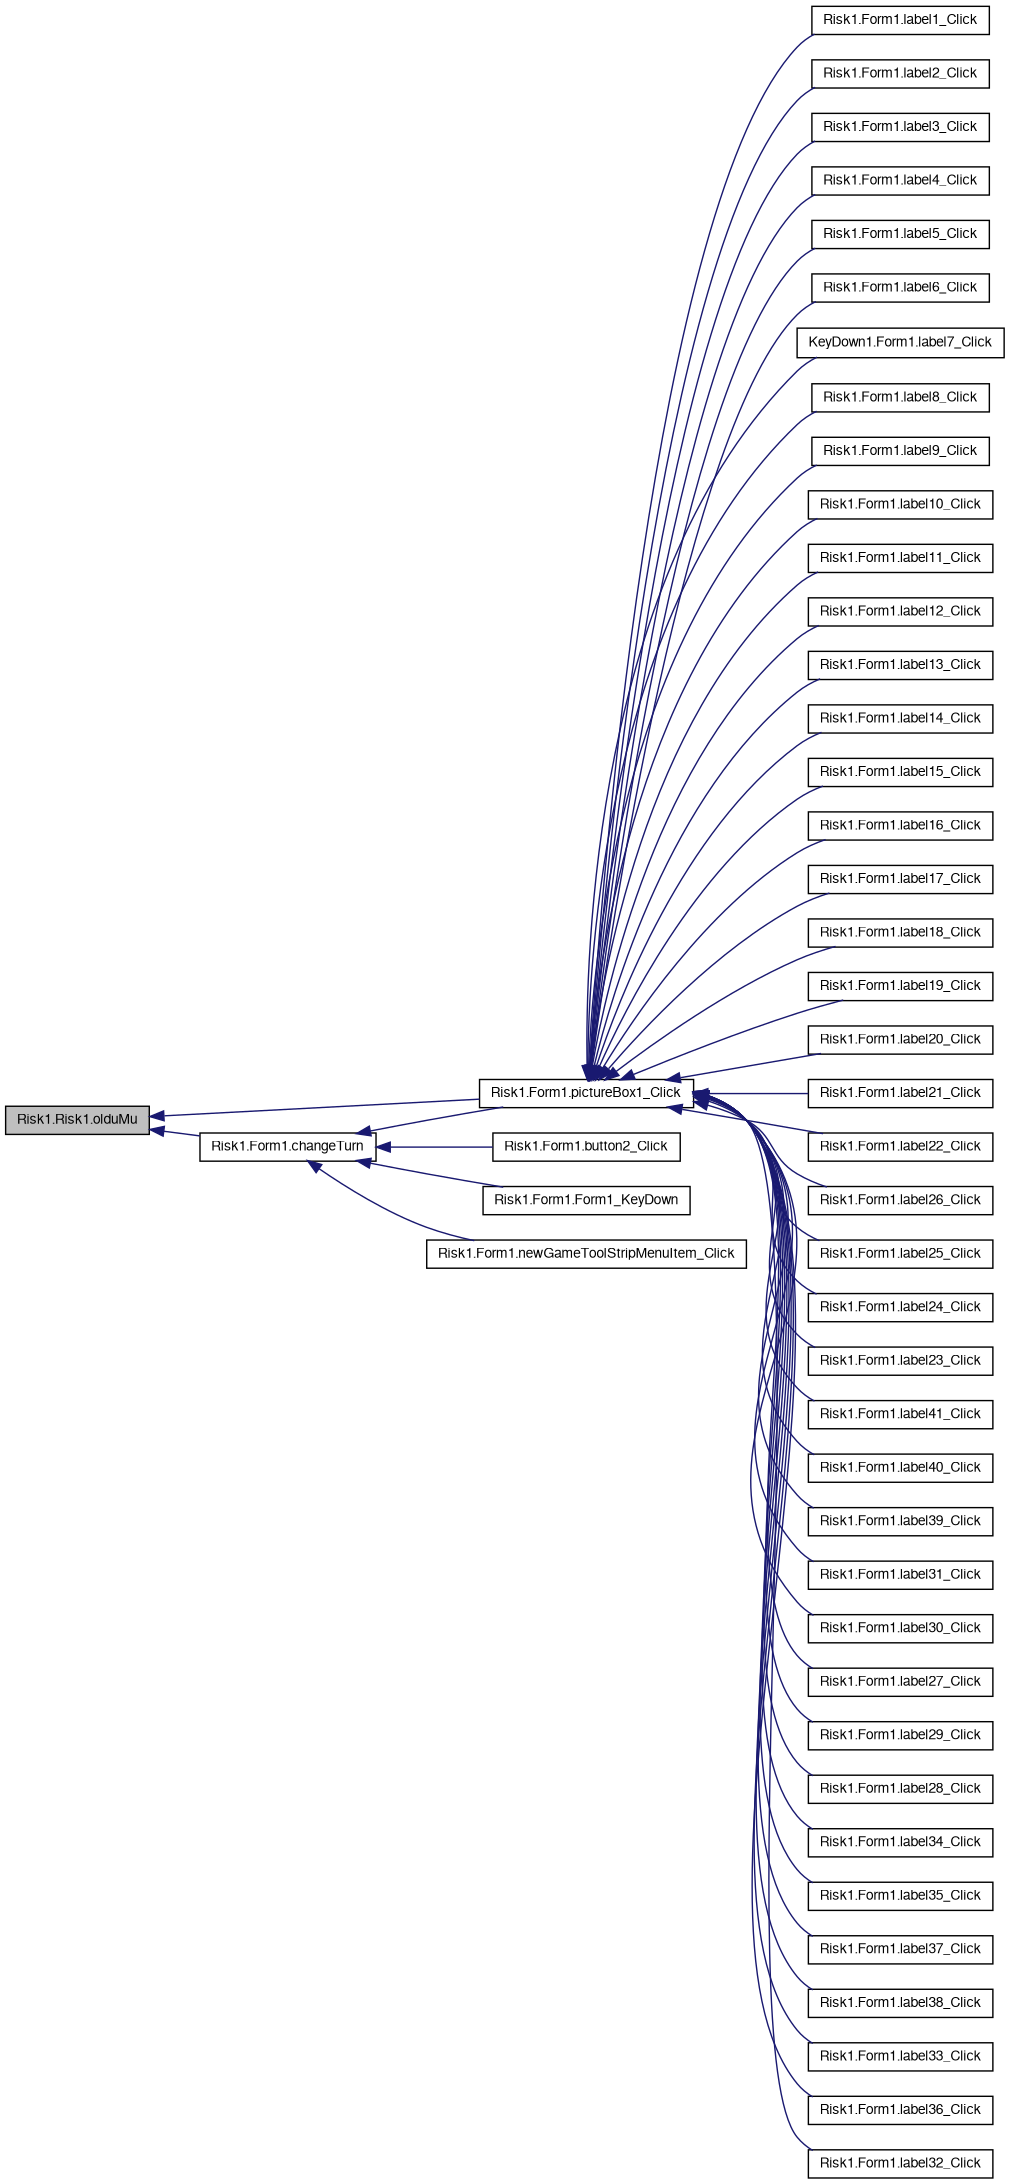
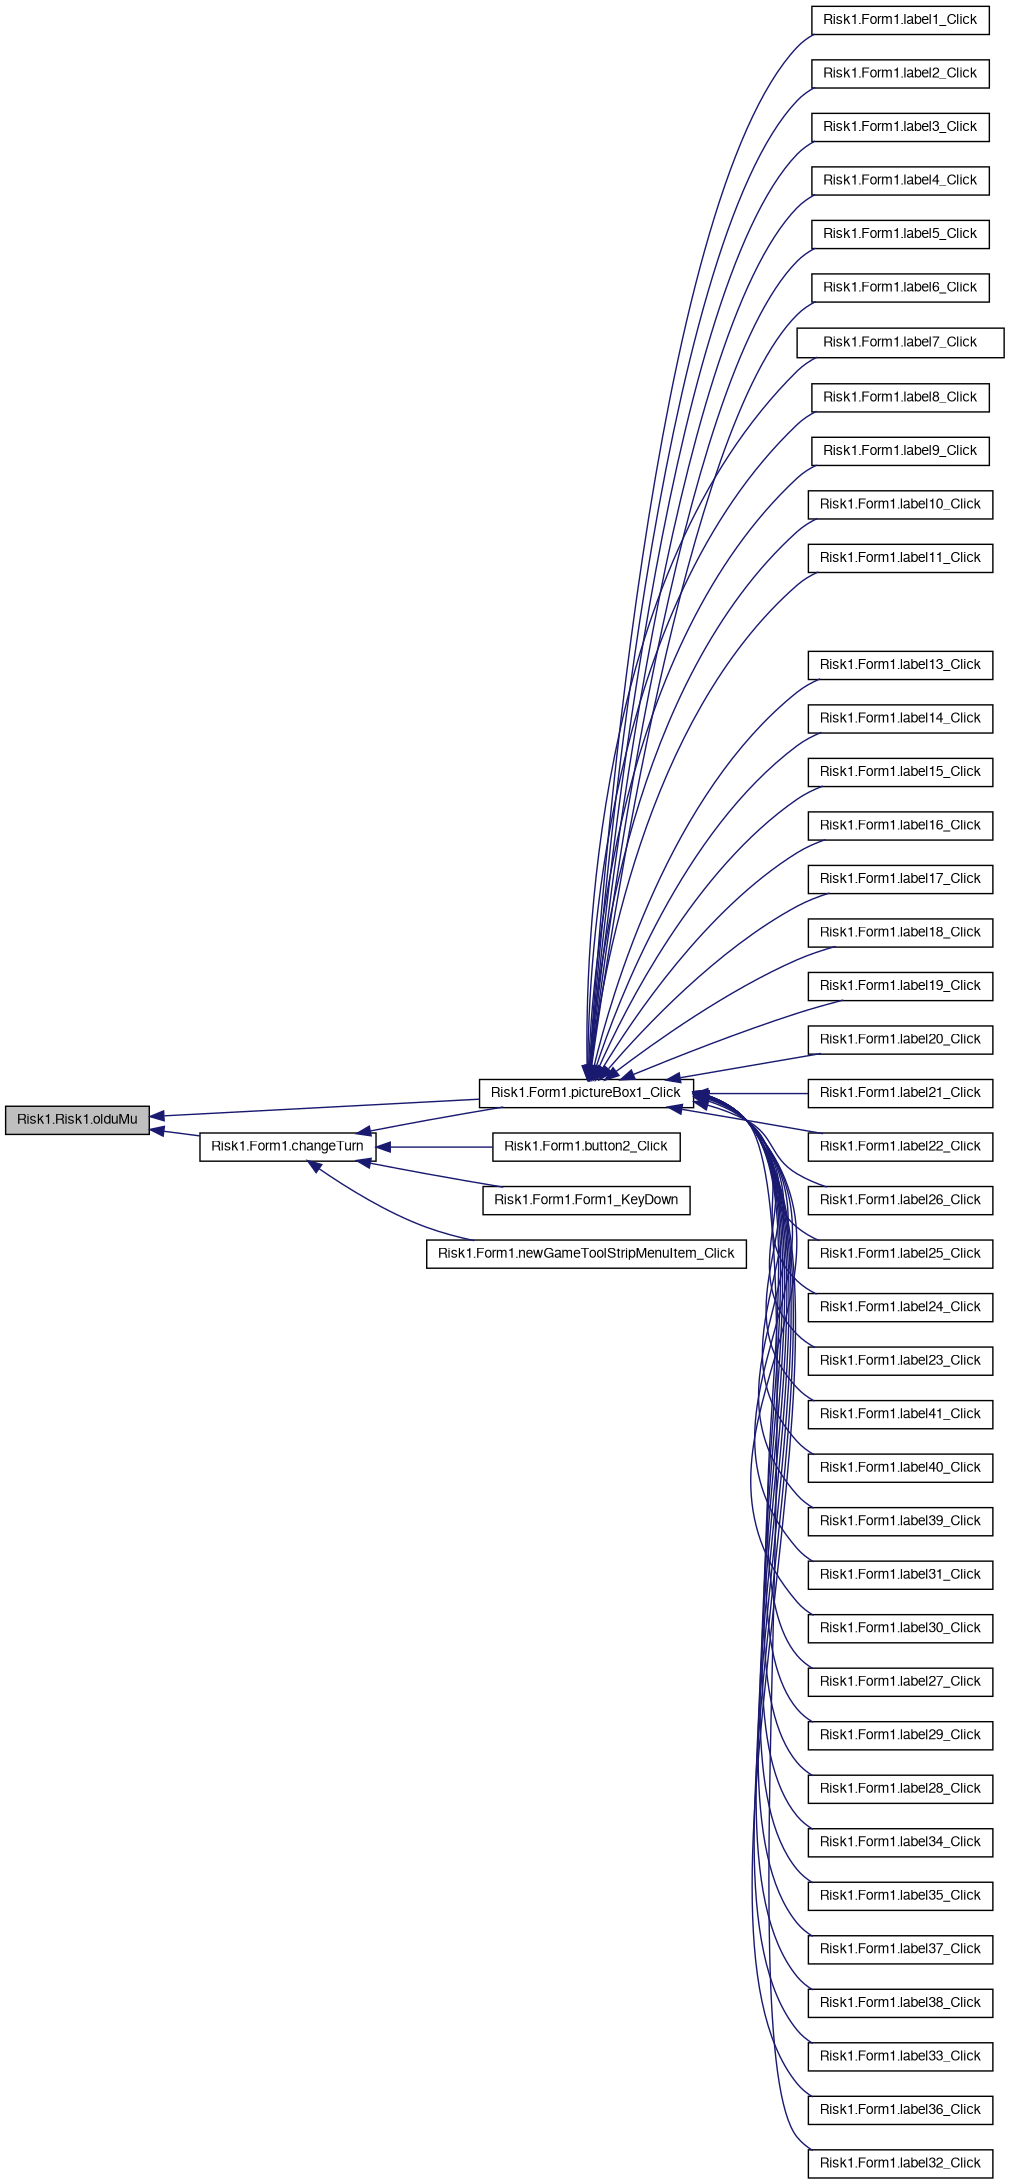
  digraph {
    rankdir=LR
    node [color=black fontname=FreeSans fontsize=10 shape=record]
    edge [color=midnightblue dir=back fontname=FreeSans fontsize=10 labelfontname=FreeSans labelfontsize=10 style=solid]
    n1 [fillcolor=grey75 fontcolor=black height=0.2 label="Risk1.Risk1.olduMu" style=filled width=0.4]
    n2 [height=0.2 label="Risk1.Form1.changeTurn" width=0.4]
    n3 [height=0.2 label="Risk1.Form1.pictureBox1_Click" width=0.4]
    n4 [height=0.2 label="Risk1.Form1.button2_Click" width=0.4]
    n5 [height=0.2 label="Risk1.Form1.Form1_KeyDown" width=0.4]
    n6 [height=0.2 label="Risk1.Form1.newGameToolStripMenuItem_Click" width=0.4]
    n7 [height=0.2 label="Risk1.Form1.label1_Click" width=0.4]
    n8 [height=0.2 label="Risk1.Form1.label2_Click" width=0.4]
    n9 [height=0.2 label="Risk1.Form1.label3_Click" width=0.4]
    n10 [height=0.2 label="Risk1.Form1.label4_Click" width=0.4]
    n11 [height=0.2 label="Risk1.Form1.label5_Click" width=0.4]
    n12 [height=0.2 label="Risk1.Form1.label6_Click" width=0.4]
-   n13 [height=0.2 label="KeyDown1.Form1.label7_Click" width=0.4]
+   n13 [height=0.2 label="Risk1.Form1.label7_Click" width=0.4]
    n14 [height=0.2 label="Risk1.Form1.label8_Click" width=0.4]
    n15 [height=0.2 label="Risk1.Form1.label9_Click" width=0.4]
    n16 [height=0.2 label="Risk1.Form1.label10_Click" width=0.4]
    n17 [height=0.2 label="Risk1.Form1.label11_Click" width=0.4]
-   n18 [height=0.2 label="Risk1.Form1.label12_Click" width=0.4]
    n19 [height=0.2 label="Risk1.Form1.label13_Click" width=0.4]
    n20 [height=0.2 label="Risk1.Form1.label14_Click" width=0.4]
    n21 [height=0.2 label="Risk1.Form1.label15_Click" width=0.4]
    n22 [height=0.2 label="Risk1.Form1.label16_Click" width=0.4]
    n23 [height=0.2 label="Risk1.Form1.label17_Click" width=0.4]
    n24 [height=0.2 label="Risk1.Form1.label18_Click" width=0.4]
    n25 [height=0.2 label="Risk1.Form1.label19_Click" width=0.4]
    n26 [height=0.2 label="Risk1.Form1.label20_Click" width=0.4]
    n27 [height=0.2 label="Risk1.Form1.label21_Click" width=0.4]
    n28 [height=0.2 label="Risk1.Form1.label22_Click" width=0.4]
    n29 [height=0.2 label="Risk1.Form1.label26_Click" width=0.4]
    n30 [height=0.2 label="Risk1.Form1.label25_Click" width=0.4]
    n31 [height=0.2 label="Risk1.Form1.label24_Click" width=0.4]
    n32 [height=0.2 label="Risk1.Form1.label23_Click" width=0.4]
    n33 [height=0.2 label="Risk1.Form1.label41_Click" width=0.4]
    n34 [height=0.2 label="Risk1.Form1.label40_Click" width=0.4]
    n35 [height=0.2 label="Risk1.Form1.label39_Click" width=0.4]
    n36 [height=0.2 label="Risk1.Form1.label31_Click" width=0.4]
    n37 [height=0.2 label="Risk1.Form1.label30_Click" width=0.4]
    n38 [height=0.2 label="Risk1.Form1.label27_Click" width=0.4]
    n39 [height=0.2 label="Risk1.Form1.label29_Click" width=0.4]
    n40 [height=0.2 label="Risk1.Form1.label28_Click" width=0.4]
    n41 [height=0.2 label="Risk1.Form1.label34_Click" width=0.4]
    n42 [height=0.2 label="Risk1.Form1.label35_Click" width=0.4]
    n43 [height=0.2 label="Risk1.Form1.label37_Click" width=0.4]
    n44 [height=0.2 label="Risk1.Form1.label38_Click" width=0.4]
    n45 [height=0.2 label="Risk1.Form1.label33_Click" width=0.4]
    n46 [height=0.2 label="Risk1.Form1.label36_Click" width=0.4]
    n47 [height=0.2 label="Risk1.Form1.label32_Click" width=0.4]
    n1 -> n2
    n1 -> n3
    n2 -> n3
    n2 -> n4
    n2 -> n5
    n2 -> n6
    n3 -> n7
    n3 -> n8
    n3 -> n9
    n3 -> n10
    n3 -> n11
    n3 -> n12
    n3 -> n13
    n3 -> n14
    n3 -> n15
    n3 -> n16
    n3 -> n17
-   n3 -> n18
    n3 -> n19
    n3 -> n20
    n3 -> n21
    n3 -> n22
    n3 -> n23
    n3 -> n24
    n3 -> n25
    n3 -> n26
    n3 -> n27
    n3 -> n28
    n3 -> n29
    n3 -> n30
    n3 -> n31
    n3 -> n32
    n3 -> n33
    n3 -> n34
    n3 -> n35
    n3 -> n36
    n3 -> n37
    n3 -> n38
    n3 -> n39
    n3 -> n40
    n3 -> n41
    n3 -> n42
    n3 -> n43
    n3 -> n44
    n3 -> n45
    n3 -> n46
    n3 -> n47
  }
